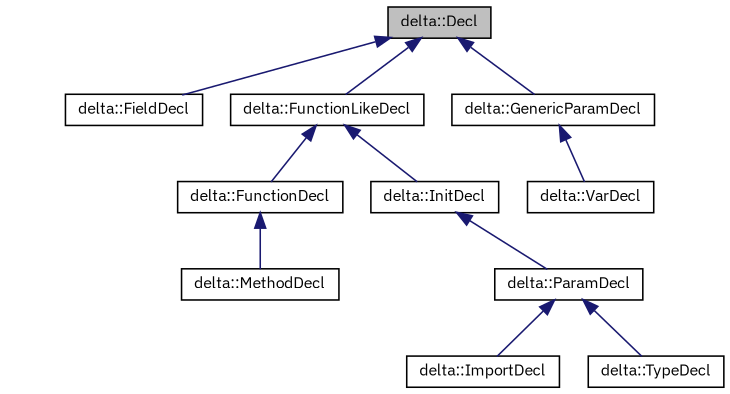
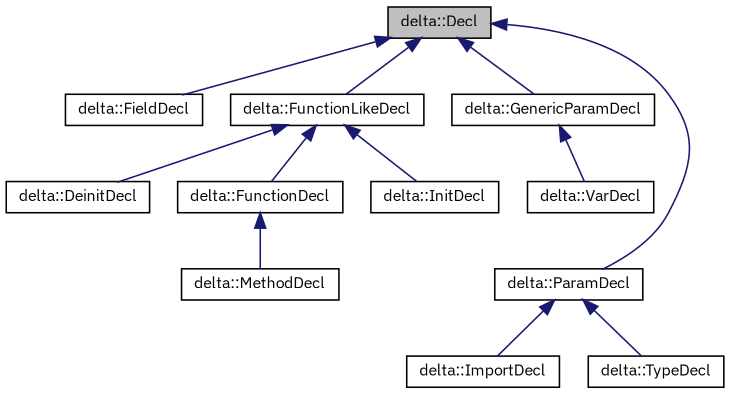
  digraph {
    fontname="IBM Plex Sans"
    rankdir=TB
    node [color=black fillcolor=white fontname="IBM Plex Sans" fontsize=10 shape=record style=filled]
    edge [color=midnightblue dir=back fontname="IBM Plex Sans" fontsize=10 labelfontname=Helvetica labelfontsize=10 style=solid]
    n1 [fillcolor=grey75 fontcolor=black height=0.2 label="delta::Decl" width=0.4]
    n2 [height=0.2 label="delta::FieldDecl" width=0.4]
    n3 [height=0.2 label="delta::FunctionLikeDecl" width=0.4]
    n4 [height=0.2 label="delta::GenericParamDecl" width=0.4]
    n5 [height=0.2 label="delta::ParamDecl" width=0.4]
+   n6 [height=0.2 label="delta::DeinitDecl" width=0.4]
    n7 [height=0.2 label="delta::FunctionDecl" width=0.4]
    n8 [height=0.2 label="delta::InitDecl" width=0.4]
    n9 [height=0.2 label="delta::VarDecl" width=0.4]
    n10 [height=0.2 label="delta::ImportDecl" width=0.4]
    n11 [height=0.2 label="delta::TypeDecl" width=0.4]
    n12 [height=0.2 label="delta::MethodDecl" width=0.4]
    n1 -> n2
    n1 -> n3
    n1 -> n4
-   n8 -> n5
+   n1 -> n5
+   n3 -> n6
    n3 -> n7
    n3 -> n8
    n4 -> n9
    n5 -> n10
    n5 -> n11
    n7 -> n12
  }
